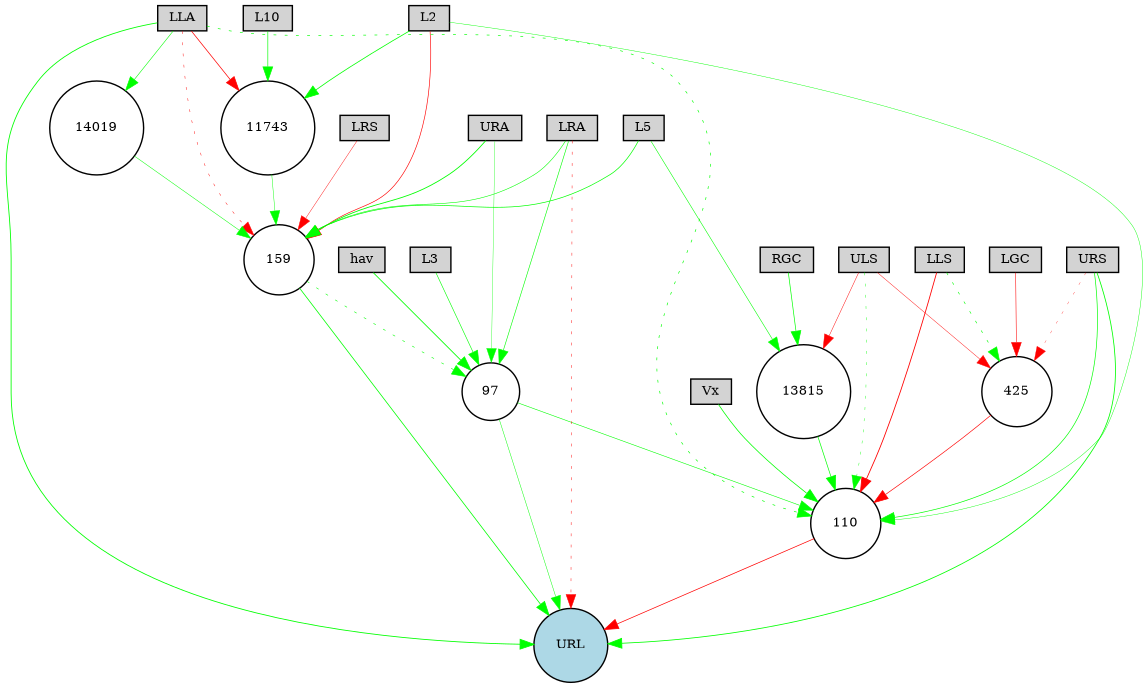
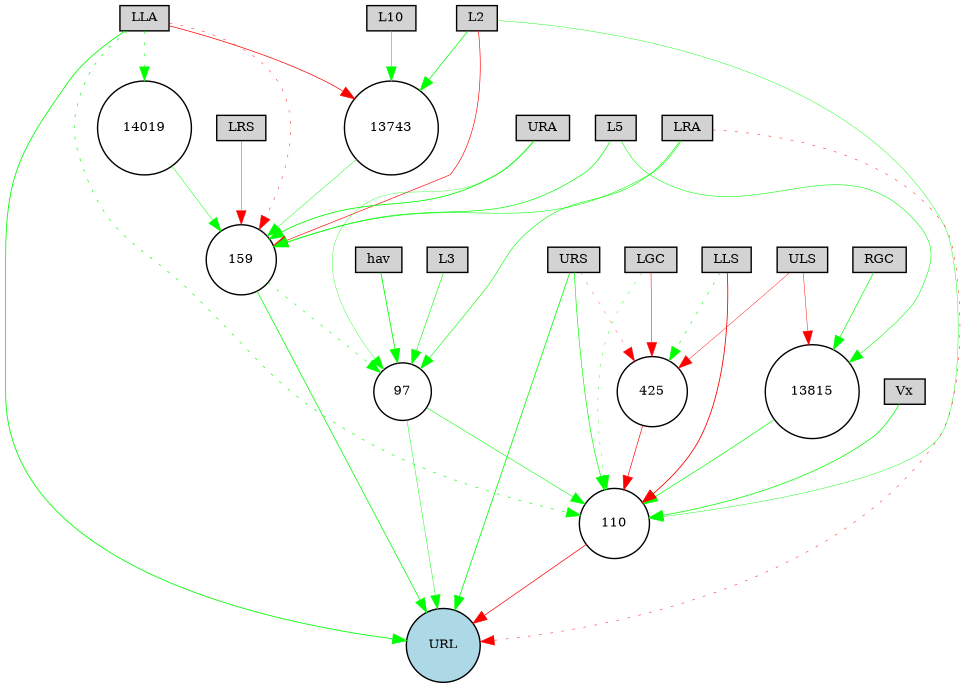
  digraph {
    node [fillcolor=lightgray fontsize=9 shape=box style=filled]
    edge [color=green penwidth=0.4 style=solid]
    URL [fillcolor=lightblue height=0.2 shape=circle width=0.2]
    L10 [height=0.2 width=0.2]
-   13743 [fillcolor=white height=0.2 shape=circle width=0.2 label=11743]
+   13743 [fillcolor=white height=0.2 shape=circle width=0.2]
    159 [fillcolor=white height=0.2 shape=circle width=0.2]
    L5 [height=0.2 width=0.2]
    13815 [fillcolor=white height=0.2 shape=circle width=0.2]
    97 [fillcolor=white height=0.2 shape=circle width=0.2]
    110 [fillcolor=white height=0.2 shape=circle width=0.2]
    L3 [height=0.2 width=0.2]
    L2 [height=0.2 width=0.2]
    RGC [height=0.2 width=0.2]
    LRS [height=0.2 width=0.2]
    LRA [height=0.2 width=0.2]
    URS [height=0.2 width=0.2]
    425 [fillcolor=white height=0.2 shape=circle width=0.2]
    URA [height=0.2 width=0.2]
    LLS [height=0.2 width=0.2]
    LLA [height=0.2 width=0.2]
    14019 [fillcolor=white height=0.2 shape=circle width=0.2]
    ULS [height=0.2 width=0.2]
    LGC [height=0.2 width=0.2]
    Vx [height=0.2 width=0.2]
    hav [height=0.2 width=0.2]
    L10 -> 13743 [penwidth=0.46445961184549395]
    13743 -> 159 [penwidth=0.313400099479494]
    159 -> URL [penwidth=0.5433213201891469]
    159 -> 97 [style=dotted]
    L5 -> 159 [penwidth=0.49344780797025706]
    L5 -> 13815
    13815 -> 110 [penwidth=0.487859120077096]
    97 -> URL [penwidth=0.3309773057779002]
    97 -> 110
    110 -> URL [color=red penwidth=0.5058197984491546]
    L3 -> 97 [penwidth=0.4294519313624985]
    L2 -> 13743 [penwidth=0.543166986424209]
    L2 -> 159 [color=red penwidth=0.4547920803044745]
    L2 -> 110 [penwidth=0.3046202861942323]
    RGC -> 13815 [penwidth=0.4835357275540339]
    LRS -> 159 [color=red penwidth=0.2934343094514349]
    LRA -> URL [color=red penwidth=0.3293620835918991 style=dotted]
    LRA -> 159
    LRA -> 97 [penwidth=0.4327723275218939]
    URS -> URL [penwidth=0.5763165868152156]
    URS -> 110 [penwidth=0.478366375758879]
    URS -> 425 [color=red penwidth=0.2105913984756814 style=dotted]
    425 -> 110 [color=red penwidth=0.46452241964547153]
    URA -> 159 [penwidth=0.6000000000000001]
    URA -> 97 [penwidth=0.25464968906548907]
    LLS -> 110 [color=red penwidth=0.6000000000000001]
    LLS -> 425 [penwidth=0.42681695247960716 style=dotted]
    LLA -> URL [penwidth=0.6000000000000001]
    LLA -> 13743 [color=red penwidth=0.5098380061077796]
    LLA -> 159 [color=red penwidth=0.31782296335364435 style=dotted]
    LLA -> 110 [penwidth=0.46579661467182826 style=dotted]
-   LLA -> 14019
+   LLA -> 14019 [style=dotted]
    14019 -> 159 [penwidth=0.3466735930123731]
    ULS -> 13815 [color=red penwidth=0.3239965041975573]
-   ULS -> 110 [penwidth=0.28772795025624176 style=dotted]
+   LGC -> 110 [penwidth=0.28772795025624176 style=dotted]
    ULS -> 425 [color=red penwidth=0.30091396231192913]
    LGC -> 425 [color=red penwidth=0.3828037010877301]
    Vx -> 110 [penwidth=0.5333735631554016]
    hav -> 97 [penwidth=0.6000000000000001]
  }
